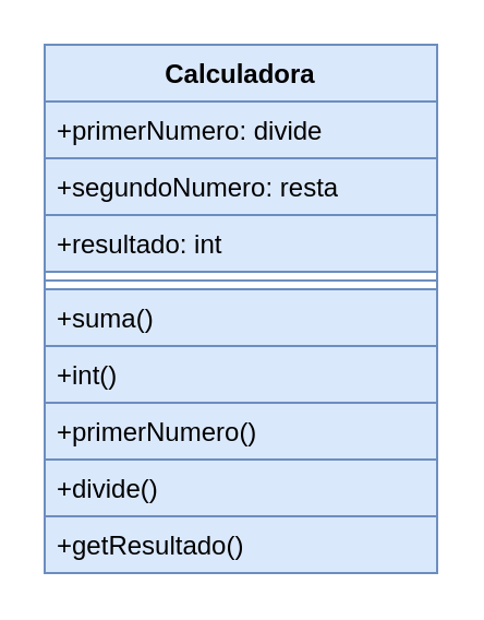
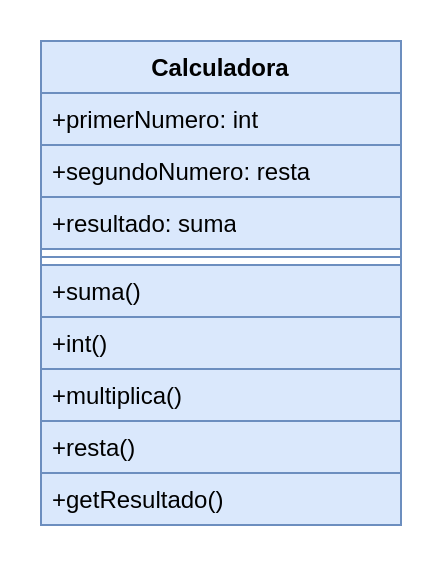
  <mxCell id="0" />
  <mxCell id="1" parent="0" />
  <mxCell id="2" value="&lt;font style=&quot;vertical-align: inherit;&quot;&gt;&lt;font style=&quot;vertical-align: inherit;&quot;&gt;Calculadora&lt;/font&gt;&lt;/font&gt;" style="swimlane;fontStyle=1;align=center;verticalAlign=top;childLayout=stackLayout;horizontal=1;startSize=26;horizontalStack=0;resizeParent=1;resizeParentMax=0;resizeLast=0;collapsible=1;marginBottom=0;whiteSpace=wrap;html=1;fillColor=#dae8fc;strokeColor=#6c8ebf;" vertex="1" parent="1"><mxGeometry x="20" y="20" width="180" height="242" as="geometry" /></mxCell>
- <mxCell id="3" value="&lt;font style=&quot;vertical-align: inherit;&quot;&gt;&lt;font style=&quot;vertical-align: inherit;&quot;&gt;+primerNumero: divide&lt;/font&gt;&lt;/font&gt;" style="text;strokeColor=#6c8ebf;fillColor=#dae8fc;align=left;verticalAlign=top;spacingLeft=4;spacingRight=4;overflow=hidden;rotatable=0;points=[[0,0.5],[1,0.5]];portConstraint=eastwest;whiteSpace=wrap;html=1;" vertex="1" parent="2"><mxGeometry y="26" width="180" height="26" as="geometry" /></mxCell>
+ <mxCell id="3" value="&lt;font style=&quot;vertical-align: inherit;&quot;&gt;&lt;font style=&quot;vertical-align: inherit;&quot;&gt;+primerNumero: int&lt;/font&gt;&lt;/font&gt;" style="text;strokeColor=#6c8ebf;fillColor=#dae8fc;align=left;verticalAlign=top;spacingLeft=4;spacingRight=4;overflow=hidden;rotatable=0;points=[[0,0.5],[1,0.5]];portConstraint=eastwest;whiteSpace=wrap;html=1;" vertex="1" parent="2"><mxGeometry y="26" width="180" height="26" as="geometry" /></mxCell>
  <mxCell id="4" value="&lt;font style=&quot;vertical-align: inherit;&quot;&gt;&lt;font style=&quot;vertical-align: inherit;&quot;&gt;+segundoNumero: resta&lt;/font&gt;&lt;/font&gt;" style="text;strokeColor=#6c8ebf;fillColor=#dae8fc;align=left;verticalAlign=top;spacingLeft=4;spacingRight=4;overflow=hidden;rotatable=0;points=[[0,0.5],[1,0.5]];portConstraint=eastwest;whiteSpace=wrap;html=1;" vertex="1" parent="2"><mxGeometry y="52" width="180" height="26" as="geometry" /></mxCell>
- <mxCell id="5" value="&lt;font style=&quot;vertical-align: inherit;&quot;&gt;&lt;font style=&quot;vertical-align: inherit;&quot;&gt;&lt;font style=&quot;vertical-align: inherit;&quot;&gt;&lt;font style=&quot;vertical-align: inherit;&quot;&gt;+resultado: int&lt;/font&gt;&lt;/font&gt;&lt;/font&gt;&lt;/font&gt;" style="text;strokeColor=#6c8ebf;fillColor=#dae8fc;align=left;verticalAlign=top;spacingLeft=4;spacingRight=4;overflow=hidden;rotatable=0;points=[[0,0.5],[1,0.5]];portConstraint=eastwest;whiteSpace=wrap;html=1;" vertex="1" parent="2"><mxGeometry y="78" width="180" height="26" as="geometry" /></mxCell>
+ <mxCell id="5" value="&lt;font style=&quot;vertical-align: inherit;&quot;&gt;&lt;font style=&quot;vertical-align: inherit;&quot;&gt;&lt;font style=&quot;vertical-align: inherit;&quot;&gt;&lt;font style=&quot;vertical-align: inherit;&quot;&gt;+resultado: suma&lt;/font&gt;&lt;/font&gt;&lt;/font&gt;&lt;/font&gt;" style="text;strokeColor=#6c8ebf;fillColor=#dae8fc;align=left;verticalAlign=top;spacingLeft=4;spacingRight=4;overflow=hidden;rotatable=0;points=[[0,0.5],[1,0.5]];portConstraint=eastwest;whiteSpace=wrap;html=1;" vertex="1" parent="2"><mxGeometry y="78" width="180" height="26" as="geometry" /></mxCell>
  <mxCell id="6" value="" style="line;strokeWidth=1;fillColor=none;align=left;verticalAlign=middle;spacingTop=-1;spacingLeft=3;spacingRight=3;rotatable=0;labelPosition=right;points=[];portConstraint=eastwest;strokeColor=inherit;" vertex="1" parent="2"><mxGeometry y="104" width="180" height="8" as="geometry" /></mxCell>
  <mxCell id="7" value="&lt;font style=&quot;vertical-align: inherit;&quot;&gt;&lt;font style=&quot;vertical-align: inherit;&quot;&gt;+suma()&lt;/font&gt;&lt;/font&gt;" style="text;strokeColor=#6c8ebf;fillColor=#dae8fc;align=left;verticalAlign=top;spacingLeft=4;spacingRight=4;overflow=hidden;rotatable=0;points=[[0,0.5],[1,0.5]];portConstraint=eastwest;whiteSpace=wrap;html=1;" vertex="1" parent="2"><mxGeometry y="112" width="180" height="26" as="geometry" /></mxCell>
  <mxCell id="8" value="&lt;font style=&quot;vertical-align: inherit;&quot;&gt;&lt;font style=&quot;vertical-align: inherit;&quot;&gt;+int()&lt;/font&gt;&lt;/font&gt;" style="text;strokeColor=#6c8ebf;fillColor=#dae8fc;align=left;verticalAlign=top;spacingLeft=4;spacingRight=4;overflow=hidden;rotatable=0;points=[[0,0.5],[1,0.5]];portConstraint=eastwest;whiteSpace=wrap;html=1;" vertex="1" parent="2"><mxGeometry y="138" width="180" height="26" as="geometry" /></mxCell>
- <mxCell id="9" value="&lt;font style=&quot;vertical-align: inherit;&quot;&gt;&lt;font style=&quot;vertical-align: inherit;&quot;&gt;&lt;font style=&quot;vertical-align: inherit;&quot;&gt;&lt;font style=&quot;vertical-align: inherit;&quot;&gt;+primerNumero()&lt;/font&gt;&lt;/font&gt;&lt;/font&gt;&lt;/font&gt;" style="text;strokeColor=#6c8ebf;fillColor=#dae8fc;align=left;verticalAlign=top;spacingLeft=4;spacingRight=4;overflow=hidden;rotatable=0;points=[[0,0.5],[1,0.5]];portConstraint=eastwest;whiteSpace=wrap;html=1;" vertex="1" parent="2"><mxGeometry y="164" width="180" height="26" as="geometry" /></mxCell>
- <mxCell id="10" value="&lt;font style=&quot;vertical-align: inherit;&quot;&gt;&lt;font style=&quot;vertical-align: inherit;&quot;&gt;+divide()&lt;/font&gt;&lt;/font&gt;" style="text;strokeColor=#6c8ebf;fillColor=#dae8fc;align=left;verticalAlign=top;spacingLeft=4;spacingRight=4;overflow=hidden;rotatable=0;points=[[0,0.5],[1,0.5]];portConstraint=eastwest;whiteSpace=wrap;html=1;" vertex="1" parent="2"><mxGeometry y="190" width="180" height="26" as="geometry" /></mxCell>
+ <mxCell id="9" value="&lt;font style=&quot;vertical-align: inherit;&quot;&gt;&lt;font style=&quot;vertical-align: inherit;&quot;&gt;&lt;font style=&quot;vertical-align: inherit;&quot;&gt;&lt;font style=&quot;vertical-align: inherit;&quot;&gt;+multiplica()&lt;/font&gt;&lt;/font&gt;&lt;/font&gt;&lt;/font&gt;" style="text;strokeColor=#6c8ebf;fillColor=#dae8fc;align=left;verticalAlign=top;spacingLeft=4;spacingRight=4;overflow=hidden;rotatable=0;points=[[0,0.5],[1,0.5]];portConstraint=eastwest;whiteSpace=wrap;html=1;" vertex="1" parent="2"><mxGeometry y="164" width="180" height="26" as="geometry" /></mxCell>
+ <mxCell id="10" value="&lt;font style=&quot;vertical-align: inherit;&quot;&gt;&lt;font style=&quot;vertical-align: inherit;&quot;&gt;+resta()&lt;/font&gt;&lt;/font&gt;" style="text;strokeColor=#6c8ebf;fillColor=#dae8fc;align=left;verticalAlign=top;spacingLeft=4;spacingRight=4;overflow=hidden;rotatable=0;points=[[0,0.5],[1,0.5]];portConstraint=eastwest;whiteSpace=wrap;html=1;" vertex="1" parent="2"><mxGeometry y="190" width="180" height="26" as="geometry" /></mxCell>
  <mxCell id="11" value="&lt;font style=&quot;vertical-align: inherit;&quot;&gt;&lt;font style=&quot;vertical-align: inherit;&quot;&gt;&lt;font style=&quot;vertical-align: inherit;&quot;&gt;&lt;font style=&quot;vertical-align: inherit;&quot;&gt;+getResultado()&lt;/font&gt;&lt;/font&gt;&lt;/font&gt;&lt;/font&gt;" style="text;strokeColor=#6c8ebf;fillColor=#dae8fc;align=left;verticalAlign=top;spacingLeft=4;spacingRight=4;overflow=hidden;rotatable=0;points=[[0,0.5],[1,0.5]];portConstraint=eastwest;whiteSpace=wrap;html=1;" vertex="1" parent="2"><mxGeometry y="216" width="180" height="26" as="geometry" /></mxCell>
